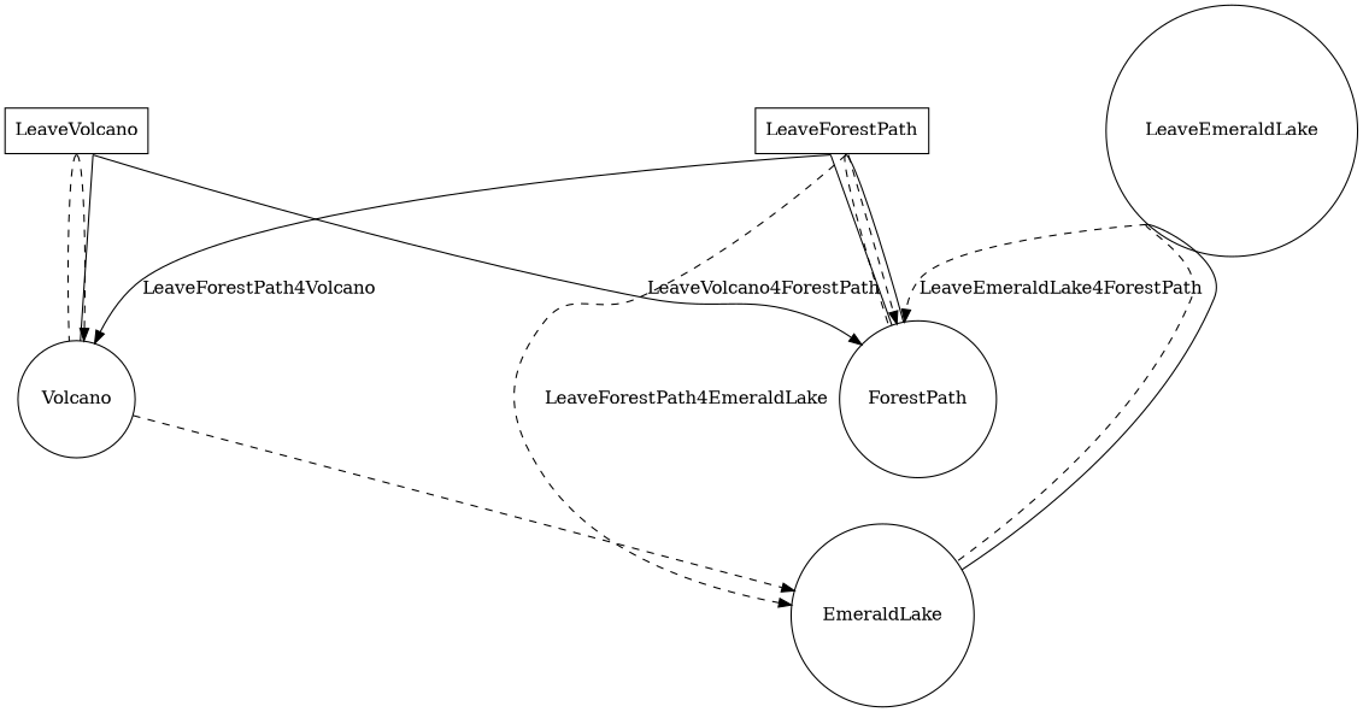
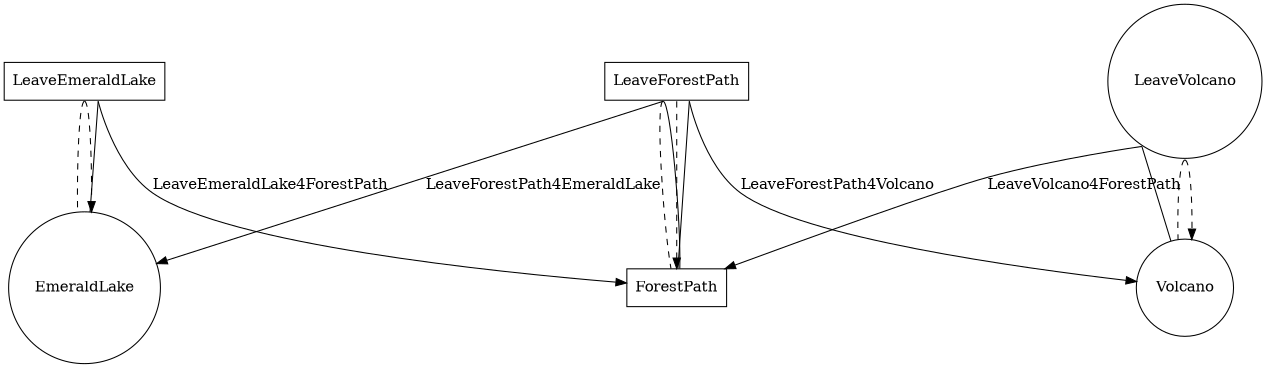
  digraph {
    node [shape=circle]
    edge [sametail=ForestPathsame]
-   n1 [label=ForestPath]
+   n1 [label=ForestPath shape=box]
    n2 [label=EmeraldLake]
    n3 [label=Volcano]
    n4 [label=LeaveForestPath shape=box]
-   n5 [label=LeaveEmeraldLake]
-   n6 [label=LeaveVolcano shape=box]
+   n5 [label=LeaveEmeraldLake shape=box]
+   n6 [label=LeaveVolcano]
    n4 -> n1 [arrowhead=none style=dashed]
    n4 -> n1 [style=dashed]
    n4 -> n1 [arrowhead=none sametail=ForestPathLeaveForestPath4VolcanoVolcano]
    n4 -> n1 [arrowhead=none sametail=ForestPathLeaveForestPath4EmeraldLakeEmeraldLake]
-   n4 -> n2 [label=LeaveForestPath4EmeraldLake sametail=ForestPathLeaveForestPath4EmeraldLakeEmeraldLake style=dashed]
+   n4 -> n2 [label=LeaveForestPath4EmeraldLake sametail=ForestPathLeaveForestPath4EmeraldLakeEmeraldLake]
    n4 -> n3 [label=LeaveForestPath4Volcano sametail=ForestPathLeaveForestPath4VolcanoVolcano]
-   n5 -> n1 [label=LeaveEmeraldLake4ForestPath sametail=EmeraldLakeLeaveEmeraldLake4ForestPathForestPath style=dashed]
+   n5 -> n1 [label=LeaveEmeraldLake4ForestPath sametail=EmeraldLakeLeaveEmeraldLake4ForestPathForestPath]
    n5 -> n2 [arrowhead=none sametail=EmeraldLakesame style=dashed]
-   n3 -> n2 [sametail=EmeraldLakesame style=dashed]
+   n5 -> n2 [sametail=EmeraldLakesame style=dashed]
    n5 -> n2 [arrowhead=none sametail=EmeraldLakeLeaveEmeraldLake4ForestPathForestPath]
    n6 -> n1 [label=LeaveVolcano4ForestPath sametail=VolcanoLeaveVolcano4ForestPathForestPath]
    n6 -> n3 [arrowhead=none sametail=Volcanosame style=dashed]
    n6 -> n3 [sametail=Volcanosame style=dashed]
    n6 -> n3 [arrowhead=none sametail=VolcanoLeaveVolcano4ForestPathForestPath]
  }
